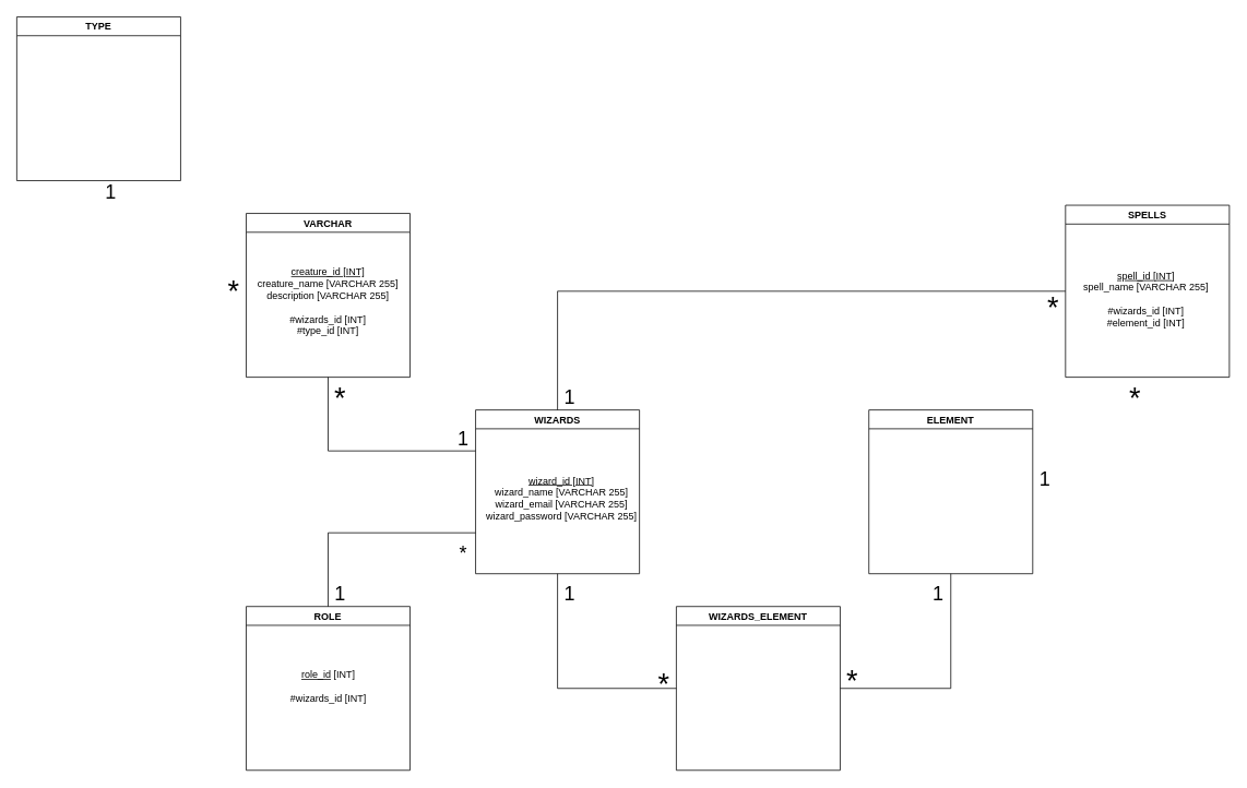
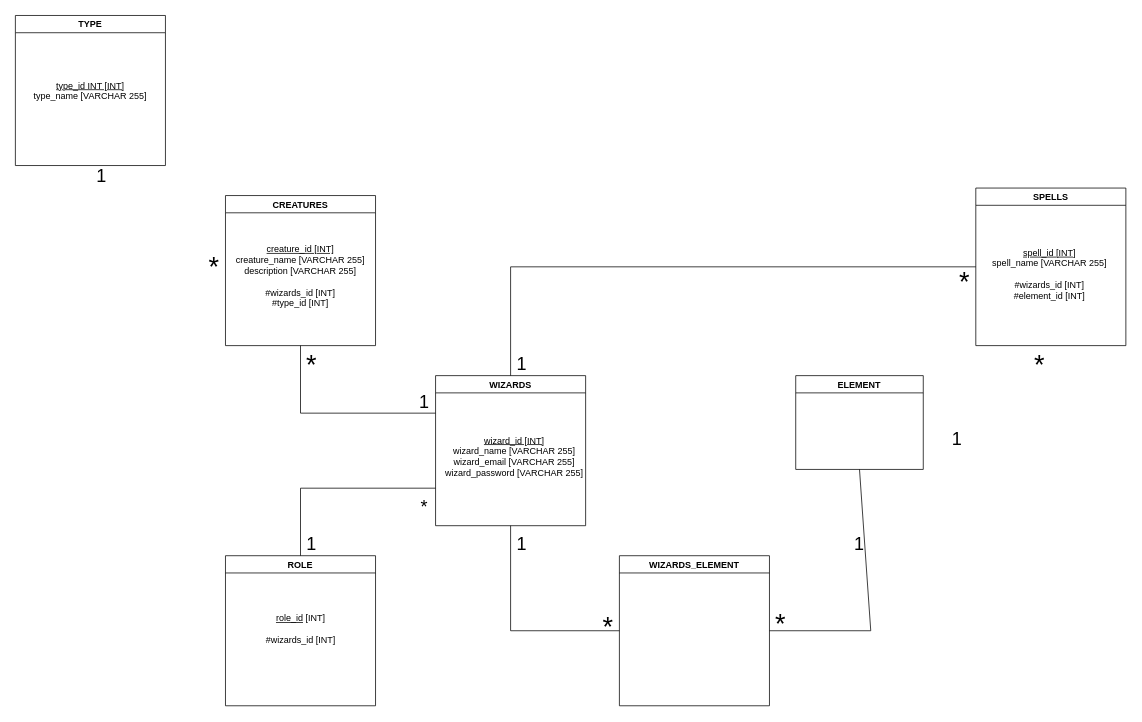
  <mxCell id="0" />
  <mxCell id="1" parent="0" />
  <mxCell id="2" value="WIZARDS" style="swimlane;" vertex="1" parent="1"><mxGeometry x="580" y="500" width="200" height="200" as="geometry" /></mxCell>
  <mxCell id="3" value="&lt;div&gt;&lt;u&gt;wizard_id [INT]&lt;/u&gt;&lt;/div&gt;&lt;div&gt;wizard_name [VARCHAR 255]&lt;/div&gt;&lt;div&gt;wizard_email [VARCHAR 255]&lt;br&gt;&lt;/div&gt;&lt;div&gt;&lt;div&gt;wizard_password [VARCHAR 255]&lt;/div&gt;&lt;div&gt;&lt;div&gt;&lt;br&gt;&lt;/div&gt;&lt;/div&gt;&lt;/div&gt;" style="text;html=1;align=center;verticalAlign=middle;whiteSpace=wrap;rounded=0;" vertex="1" parent="2"><mxGeometry x="10" y="30" width="190" height="170" as="geometry" /></mxCell>
  <mxCell id="4" value="WIZARDS_ELEMENT" style="swimlane;" vertex="1" parent="1"><mxGeometry x="825" y="740" width="200" height="200" as="geometry" /></mxCell>
  <mxCell id="5" value="SPELLS" style="swimlane;" vertex="1" parent="1"><mxGeometry x="1300" y="250" width="200" height="210" as="geometry" /></mxCell>
  <mxCell id="6" value="&lt;div&gt;&lt;u&gt;spell_id [INT]&lt;/u&gt;&lt;/div&gt;&lt;div&gt;spell_name [VARCHAR 255]&lt;/div&gt;&lt;div&gt;&lt;br&gt;&lt;/div&gt;&lt;div&gt;#wizards_id [INT]&lt;/div&gt;&lt;div&gt;#element_id [INT]&lt;/div&gt;" style="text;html=1;align=center;verticalAlign=middle;whiteSpace=wrap;rounded=0;" vertex="1" parent="5"><mxGeometry y="30" width="197" height="170" as="geometry" /></mxCell>
- <mxCell id="7" value="VARCHAR" style="swimlane;" vertex="1" parent="1"><mxGeometry x="300" width="200" height="200" as="geometry" y="260" /></mxCell>
+ <mxCell id="7" value="CREATURES" style="swimlane;" vertex="1" parent="1"><mxGeometry x="300" width="200" height="200" as="geometry" y="260" /></mxCell>
  <mxCell id="8" value="&lt;div&gt;&lt;u&gt;creature_id [INT]&lt;/u&gt;&lt;/div&gt;&lt;div&gt;creature_name [VARCHAR 255]&lt;/div&gt;&lt;div&gt;description [VARCHAR 255]&lt;br&gt;&lt;/div&gt;&lt;div&gt;&lt;br&gt;&lt;/div&gt;&lt;div&gt;#wizards_id [INT]&lt;/div&gt;&lt;div&gt;#type_id [INT]&lt;/div&gt;&lt;div&gt;&lt;br&gt;&lt;/div&gt;" style="text;html=1;align=center;verticalAlign=middle;whiteSpace=wrap;rounded=0;" vertex="1" parent="7"><mxGeometry y="30" width="200" height="170" as="geometry" /></mxCell>
  <mxCell id="9" value="" style="endArrow=none;html=1;rounded=0;exitX=0.5;exitY=1;exitDx=0;exitDy=0;entryX=0;entryY=0.5;entryDx=0;entryDy=0;" edge="1" parent="1" source="2" target="4"><mxGeometry width="50" height="50" relative="1" as="geometry"><mxPoint x="1250" y="610" as="sourcePoint" /><mxPoint x="1300" y="560" as="targetPoint" /><Array as="points"><mxPoint x="680" y="840" /></Array></mxGeometry></mxCell>
  <mxCell id="10" value="&lt;font style=&quot;font-size: 24px;&quot;&gt;1&lt;/font&gt;&lt;span style=&quot;color: rgba(0, 0, 0, 0); font-family: monospace; font-size: 0px; text-align: start; text-wrap: nowrap;&quot;&gt;%3CmxGraphModel%3E%3Croot%3E%3CmxCell%20id%3D%220%22%2F%3E%3CmxCell%20id%3D%221%22%20parent%3D%220%22%2F%3E%3CmxCell%20id%3D%222%22%20value%3D%22%22%20style%3D%22endArrow%3Dnone%3Bhtml%3D1%3Brounded%3D0%3BexitX%3D0.5%3BexitY%3D0%3BexitDx%3D0%3BexitDy%3D0%3BentryX%3D0%3BentryY%3D0.5%3BentryDx%3D0%3BentryDy%3D0%3B%22%20edge%3D%221%22%20parent%3D%221%22%3E%3CmxGeometry%20width%3D%2250%22%20height%3D%2250%22%20relative%3D%221%22%20as%3D%22geometry%22%3E%3CmxPoint%20x%3D%22580%22%20y%3D%22240%22%20as%3D%22sourcePoint%22%2F%3E%3CmxPoint%20x%3D%22720%22%20y%3D%2260%22%20as%3D%22targetPoint%22%2F%3E%3CArray%20as%3D%22points%22%3E%3CmxPoint%20x%3D%22580%22%20y%3D%2260%22%2F%3E%3C%2FArray%3E%3C%2FmxGeometry%3E%3C%2FmxCell%3E%3C%2Froot%3E%3C%2FmxGraphModel%3E&lt;/span&gt;" style="text;html=1;align=center;verticalAlign=middle;whiteSpace=wrap;rounded=0;" vertex="1" parent="1"><mxGeometry x="680" y="710" width="30" height="30" as="geometry" /></mxCell>
  <mxCell id="11" value="&lt;font style=&quot;font-size: 36px;&quot;&gt;*&lt;/font&gt;" style="text;html=1;align=center;verticalAlign=middle;whiteSpace=wrap;rounded=0;" vertex="1" parent="1"><mxGeometry x="795" y="820" width="30" height="30" as="geometry" /></mxCell>
  <mxCell id="12" value="&lt;font style=&quot;font-size: 24px;&quot;&gt;1&lt;/font&gt;&lt;span style=&quot;color: rgba(0, 0, 0, 0); font-family: monospace; font-size: 0px; text-align: start; text-wrap: nowrap;&quot;&gt;%3CmxGraphModel%3E%3Croot%3E%3CmxCell%20id%3D%220%22%2F%3E%3CmxCell%20id%3D%221%22%20parent%3D%220%22%2F%3E%3CmxCell%20id%3D%222%22%20value%3D%22%22%20style%3D%22endArrow%3Dnone%3Bhtml%3D1%3Brounded%3D0%3BexitX%3D0.5%3BexitY%3D0%3BexitDx%3D0%3BexitDy%3D0%3BentryX%3D0%3BentryY%3D0.5%3BentryDx%3D0%3BentryDy%3D0%3B%22%20edge%3D%221%22%20parent%3D%221%22%3E%3CmxGeometry%20width%3D%2250%22%20height%3D%2250%22%20relative%3D%221%22%20as%3D%22geometry%22%3E%3CmxPoint%20x%3D%22580%22%20y%3D%22240%22%20as%3D%22sourcePoint%22%2F%3E%3CmxPoint%20x%3D%22720%22%20y%3D%2260%22%20as%3D%22targetPoint%22%2F%3E%3CArray%20as%3D%22points%22%3E%3CmxPoint%20x%3D%22580%22%20y%3D%2260%22%2F%3E%3C%2FArray%3E%3C%2FmxGeometry%3E%3C%2FmxCell%3E%3C%2Froot%3E%3C%2FmxGraphModel%3E&lt;/span&gt;" style="text;html=1;align=center;verticalAlign=middle;whiteSpace=wrap;rounded=0;" vertex="1" parent="1"><mxGeometry x="1130" y="710" width="30" height="30" as="geometry" /></mxCell>
  <mxCell id="13" value="&lt;font style=&quot;font-size: 36px;&quot;&gt;*&lt;/font&gt;" style="text;html=1;align=center;verticalAlign=middle;whiteSpace=wrap;rounded=0;" vertex="1" parent="1"><mxGeometry x="1370" y="470" width="30" height="30" as="geometry" /></mxCell>
  <mxCell id="14" value="TYPE" style="swimlane;" vertex="1" parent="1"><mxGeometry x="20" y="20" width="200" height="200" as="geometry" /></mxCell>
+ <mxCell id="15" value="&lt;u&gt;type_id INT [INT]&lt;/u&gt;&lt;div&gt;type_name [VARCHAR 255]&lt;/div&gt;&lt;div&gt;&lt;br&gt;&lt;/div&gt;&lt;div&gt;&lt;br&gt;&lt;/div&gt;" style="text;html=1;align=center;verticalAlign=middle;whiteSpace=wrap;rounded=0;" vertex="1" parent="14"><mxGeometry y="30" width="200" height="170" as="geometry" /></mxCell>
  <mxCell id="16" value="&lt;font style=&quot;font-size: 24px;&quot;&gt;1&lt;/font&gt;&lt;span style=&quot;color: rgba(0, 0, 0, 0); font-family: monospace; font-size: 0px; text-align: start; text-wrap: nowrap;&quot;&gt;%3CmxGraphModel%3E%3Croot%3E%3CmxCell%20id%3D%220%22%2F%3E%3CmxCell%20id%3D%221%22%20parent%3D%220%22%2F%3E%3CmxCell%20id%3D%222%22%20value%3D%22%22%20style%3D%22endArrow%3Dnone%3Bhtml%3D1%3Brounded%3D0%3BexitX%3D0.5%3BexitY%3D0%3BexitDx%3D0%3BexitDy%3D0%3BentryX%3D0%3BentryY%3D0.5%3BentryDx%3D0%3BentryDy%3D0%3B%22%20edge%3D%221%22%20parent%3D%221%22%3E%3CmxGeometry%20width%3D%2250%22%20height%3D%2250%22%20relative%3D%221%22%20as%3D%22geometry%22%3E%3CmxPoint%20x%3D%22580%22%20y%3D%22240%22%20as%3D%22sourcePoint%22%2F%3E%3CmxPoint%20x%3D%22720%22%20y%3D%2260%22%20as%3D%22targetPoint%22%2F%3E%3CArray%20as%3D%22points%22%3E%3CmxPoint%20x%3D%22580%22%20y%3D%2260%22%2F%3E%3C%2FArray%3E%3C%2FmxGeometry%3E%3C%2FmxCell%3E%3C%2Froot%3E%3C%2FmxGraphModel%3E&lt;/span&gt;" style="text;html=1;align=center;verticalAlign=middle;whiteSpace=wrap;rounded=0;" vertex="1" parent="1"><mxGeometry x="120" y="220" width="30" height="30" as="geometry" /></mxCell>
- <mxCell id="17" value="ELEMENT" style="swimlane;" vertex="1" parent="1"><mxGeometry x="1060" y="500" width="200" height="200" as="geometry" /></mxCell>
+ <mxCell id="17" value="ELEMENT" style="swimlane;" vertex="1" parent="1"><mxGeometry x="1060" y="500" width="170" height="125" as="geometry" /></mxCell>
  <mxCell id="18" value="" style="endArrow=none;html=1;rounded=0;exitX=1;exitY=0.5;exitDx=0;exitDy=0;entryX=0.5;entryY=1;entryDx=0;entryDy=0;" edge="1" parent="1" source="4" target="17"><mxGeometry width="50" height="50" relative="1" as="geometry"><mxPoint x="1220" y="950" as="sourcePoint" /><mxPoint x="1270" y="900" as="targetPoint" /><Array as="points"><mxPoint x="1160" y="840" /></Array></mxGeometry></mxCell>
  <mxCell id="19" value="&lt;font style=&quot;font-size: 36px;&quot;&gt;*&lt;/font&gt;" style="text;html=1;align=center;verticalAlign=middle;whiteSpace=wrap;rounded=0;" vertex="1" parent="1"><mxGeometry x="1025" y="820" width="30" height="20" as="geometry" /></mxCell>
  <mxCell id="20" value="&lt;font style=&quot;font-size: 36px;&quot;&gt;*&lt;/font&gt;" style="text;html=1;align=center;verticalAlign=middle;whiteSpace=wrap;rounded=0;" vertex="1" parent="1"><mxGeometry x="270" y="340" width="30" height="30" as="geometry" /></mxCell>
  <mxCell id="21" value="&lt;font style=&quot;font-size: 24px;&quot;&gt;1&lt;/font&gt;&lt;span style=&quot;color: rgba(0, 0, 0, 0); font-family: monospace; font-size: 0px; text-align: start; text-wrap: nowrap;&quot;&gt;%3CmxGraphModel%3E%3Croot%3E%3CmxCell%20id%3D%220%22%2F%3E%3CmxCell%20id%3D%221%22%20parent%3D%220%22%2F%3E%3CmxCell%20id%3D%222%22%20value%3D%22%22%20style%3D%22endArrow%3Dnone%3Bhtml%3D1%3Brounded%3D0%3BexitX%3D0.5%3BexitY%3D0%3BexitDx%3D0%3BexitDy%3D0%3BentryX%3D0%3BentryY%3D0.5%3BentryDx%3D0%3BentryDy%3D0%3B%22%20edge%3D%221%22%20parent%3D%221%22%3E%3CmxGeometry%20width%3D%2250%22%20height%3D%2250%22%20relative%3D%221%22%20as%3D%22geometry%22%3E%3CmxPoint%20x%3D%22580%22%20y%3D%22240%22%20as%3D%22sourcePoint%22%2F%3E%3CmxPoint%20x%3D%22720%22%20y%3D%2260%22%20as%3D%22targetPoint%22%2F%3E%3CArray%20as%3D%22points%22%3E%3CmxPoint%20x%3D%22580%22%20y%3D%2260%22%2F%3E%3C%2FArray%3E%3C%2FmxGeometry%3E%3C%2FmxCell%3E%3C%2Froot%3E%3C%2FmxGraphModel%3E&lt;/span&gt;" style="text;html=1;align=center;verticalAlign=middle;whiteSpace=wrap;rounded=0;" vertex="1" parent="1"><mxGeometry x="1260" y="570" width="30" height="30" as="geometry" /></mxCell>
  <mxCell id="22" value="" style="endArrow=none;html=1;rounded=0;exitX=0.5;exitY=1;exitDx=0;exitDy=0;entryX=0;entryY=0.25;entryDx=0;entryDy=0;" edge="1" parent="1" source="8" target="2"><mxGeometry width="50" height="50" relative="1" as="geometry"><mxPoint x="460" y="570" as="sourcePoint" /><mxPoint x="500" y="560" as="targetPoint" /><Array as="points"><mxPoint x="400" y="550" /></Array></mxGeometry></mxCell>
  <mxCell id="23" value="&lt;font style=&quot;font-size: 24px;&quot;&gt;1&lt;/font&gt;&lt;span style=&quot;color: rgba(0, 0, 0, 0); font-family: monospace; font-size: 0px; text-align: start; text-wrap: nowrap;&quot;&gt;%3CmxGraphModel%3E%3Croot%3E%3CmxCell%20id%3D%220%22%2F%3E%3CmxCell%20id%3D%221%22%20parent%3D%220%22%2F%3E%3CmxCell%20id%3D%222%22%20value%3D%22%22%20style%3D%22endArrow%3Dnone%3Bhtml%3D1%3Brounded%3D0%3BexitX%3D0.5%3BexitY%3D0%3BexitDx%3D0%3BexitDy%3D0%3BentryX%3D0%3BentryY%3D0.5%3BentryDx%3D0%3BentryDy%3D0%3B%22%20edge%3D%221%22%20parent%3D%221%22%3E%3CmxGeometry%20width%3D%2250%22%20height%3D%2250%22%20relative%3D%221%22%20as%3D%22geometry%22%3E%3CmxPoint%20x%3D%22580%22%20y%3D%22240%22%20as%3D%22sourcePoint%22%2F%3E%3CmxPoint%20x%3D%22720%22%20y%3D%2260%22%20as%3D%22targetPoint%22%2F%3E%3CArray%20as%3D%22points%22%3E%3CmxPoint%20x%3D%22580%22%20y%3D%2260%22%2F%3E%3C%2FArray%3E%3C%2FmxGeometry%3E%3C%2FmxCell%3E%3C%2Froot%3E%3C%2FmxGraphModel%3E&lt;/span&gt;" style="text;html=1;align=center;verticalAlign=middle;whiteSpace=wrap;rounded=0;" vertex="1" parent="1"><mxGeometry x="550" y="520" width="30" height="30" as="geometry" /></mxCell>
  <mxCell id="24" value="&lt;font style=&quot;font-size: 36px;&quot;&gt;*&lt;/font&gt;" style="text;html=1;align=center;verticalAlign=middle;whiteSpace=wrap;rounded=0;" vertex="1" parent="1"><mxGeometry x="400" y="470" width="30" height="30" as="geometry" /></mxCell>
  <mxCell id="25" value="" style="endArrow=none;html=1;rounded=0;entryX=0.5;entryY=0;entryDx=0;entryDy=0;exitX=0;exitY=0.5;exitDx=0;exitDy=0;" edge="1" parent="1" source="5" target="2"><mxGeometry width="50" height="50" relative="1" as="geometry"><mxPoint x="1240" y="360" as="sourcePoint" /><mxPoint x="590" y="610" as="targetPoint" /><Array as="points"><mxPoint x="680" y="355" /></Array></mxGeometry></mxCell>
  <mxCell id="26" value="ROLE" style="swimlane;" vertex="1" parent="1"><mxGeometry x="300" y="740" width="200" height="200" as="geometry" /></mxCell>
  <mxCell id="27" value="&lt;u&gt;role_id&lt;/u&gt;&amp;nbsp;[INT]&lt;div&gt;&lt;br&gt;&lt;/div&gt;&lt;div&gt;#wizards_id [INT]&lt;br&gt;&lt;div&gt;&lt;br&gt;&lt;/div&gt;&lt;/div&gt;" style="text;html=1;align=center;verticalAlign=middle;whiteSpace=wrap;rounded=0;" vertex="1" parent="26"><mxGeometry x="1.5" y="20" width="197" height="170" as="geometry" /></mxCell>
  <mxCell id="28" value="" style="endArrow=none;html=1;rounded=0;exitX=0.5;exitY=0;exitDx=0;exitDy=0;entryX=0;entryY=0.75;entryDx=0;entryDy=0;" edge="1" parent="1" source="26" target="2"><mxGeometry width="50" height="50" relative="1" as="geometry"><mxPoint x="400" y="500" as="sourcePoint" /><mxPoint x="550" y="680" as="targetPoint" /><Array as="points"><mxPoint x="400" y="650" /></Array></mxGeometry></mxCell>
  <mxCell id="29" value="&lt;span style=&quot;font-size: 24px;&quot;&gt;*&lt;/span&gt;" style="text;html=1;align=center;verticalAlign=middle;whiteSpace=wrap;rounded=0;" vertex="1" parent="1"><mxGeometry x="550" y="660" width="30" height="30" as="geometry" /></mxCell>
  <mxCell id="30" value="&lt;font style=&quot;font-size: 24px;&quot;&gt;1&lt;/font&gt;&lt;span style=&quot;color: rgba(0, 0, 0, 0); font-family: monospace; font-size: 0px; text-align: start; text-wrap: nowrap;&quot;&gt;%3CmxGraphModel%3E%3Croot%3E%3CmxCell%20id%3D%220%22%2F%3E%3CmxCell%20id%3D%221%22%20parent%3D%220%22%2F%3E%3CmxCell%20id%3D%222%22%20value%3D%22%22%20style%3D%22endArrow%3Dnone%3Bhtml%3D1%3Brounded%3D0%3BexitX%3D0.5%3BexitY%3D0%3BexitDx%3D0%3BexitDy%3D0%3BentryX%3D0%3BentryY%3D0.5%3BentryDx%3D0%3BentryDy%3D0%3B%22%20edge%3D%221%22%20parent%3D%221%22%3E%3CmxGeometry%20width%3D%2250%22%20height%3D%2250%22%20relative%3D%221%22%20as%3D%22geometry%22%3E%3CmxPoint%20x%3D%22580%22%20y%3D%22240%22%20as%3D%22sourcePoint%22%2F%3E%3CmxPoint%20x%3D%22720%22%20y%3D%2260%22%20as%3D%22targetPoint%22%2F%3E%3CArray%20as%3D%22points%22%3E%3CmxPoint%20x%3D%22580%22%20y%3D%2260%22%2F%3E%3C%2FArray%3E%3C%2FmxGeometry%3E%3C%2FmxCell%3E%3C%2Froot%3E%3C%2FmxGraphModel%3E&lt;/span&gt;" style="text;html=1;align=center;verticalAlign=middle;whiteSpace=wrap;rounded=0;" vertex="1" parent="1"><mxGeometry x="400" y="710" width="30" height="30" as="geometry" /></mxCell>
  <mxCell id="31" value="&lt;font style=&quot;font-size: 24px;&quot;&gt;1&lt;/font&gt;&lt;span style=&quot;color: rgba(0, 0, 0, 0); font-family: monospace; font-size: 0px; text-align: start; text-wrap: nowrap;&quot;&gt;%3CmxGraphModel%3E%3Croot%3E%3CmxCell%20id%3D%220%22%2F%3E%3CmxCell%20id%3D%221%22%20parent%3D%220%22%2F%3E%3CmxCell%20id%3D%222%22%20value%3D%22%22%20style%3D%22endArrow%3Dnone%3Bhtml%3D1%3Brounded%3D0%3BexitX%3D0.5%3BexitY%3D0%3BexitDx%3D0%3BexitDy%3D0%3BentryX%3D0%3BentryY%3D0.5%3BentryDx%3D0%3BentryDy%3D0%3B%22%20edge%3D%221%22%20parent%3D%221%22%3E%3CmxGeometry%20width%3D%2250%22%20height%3D%2250%22%20relative%3D%221%22%20as%3D%22geometry%22%3E%3CmxPoint%20x%3D%22580%22%20y%3D%22240%22%20as%3D%22sourcePoint%22%2F%3E%3CmxPoint%20x%3D%22720%22%20y%3D%2260%22%20as%3D%22targetPoint%22%2F%3E%3CArray%20as%3D%22points%22%3E%3CmxPoint%20x%3D%22580%22%20y%3D%2260%22%2F%3E%3C%2FArray%3E%3C%2FmxGeometry%3E%3C%2FmxCell%3E%3C%2Froot%3E%3C%2FmxGraphModel%3E&lt;/span&gt;" style="text;html=1;align=center;verticalAlign=middle;whiteSpace=wrap;rounded=0;" vertex="1" parent="1"><mxGeometry x="680" y="470" width="30" height="30" as="geometry" /></mxCell>
  <mxCell id="32" value="&lt;font style=&quot;font-size: 36px;&quot;&gt;*&lt;/font&gt;" style="text;html=1;align=center;verticalAlign=middle;whiteSpace=wrap;rounded=0;" vertex="1" parent="1"><mxGeometry x="1270" y="360" width="30" height="30" as="geometry" /></mxCell>
